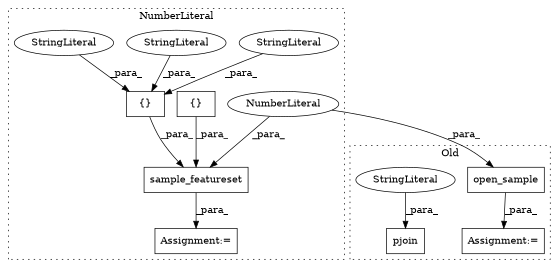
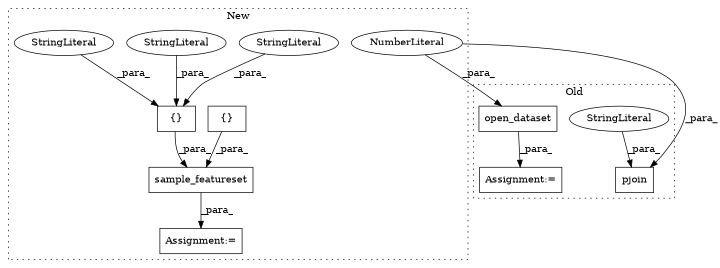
  digraph {
    node [a=45 l=1 shape=box]
    n1 [a=32 l="6,1" label=pjoin s="1974,2026"]
-   n2 [a=32 l="13,1" label=open_sample s="1961,2027"]
+   n2 [a=32 l="13,1" label=open_dataset s="1961,2027"]
    n3 [l=36 label=StringLiteral s=1990 shape=ellipse]
    n4 [a=7 label="Assignment:=" s=1953]
    n5 [a=32 l="18,1" label=sample_featureset s="2023,2130"]
    n6 [a=4 l="1,1" label="{}" s="2111,2129"]
    n7 [a=34 l=2 label=NumberLiteral s=2041 shape=ellipse]
    n8 [a=4 l="1,1" label="{}" s="2056,2097"]
    n9 [l=9 label=StringLiteral s=2069 shape=ellipse]
    n10 [l=8 label=StringLiteral s=2089 shape=ellipse]
    n11 [l=11 label=StringLiteral s=2057 shape=ellipse]
    n12 [a=7 label="Assignment:=" s=2022]
    subgraph cluster_1 {
      label=Old
      style=dotted
      n1
      n2
      n3
      n4
    }
    subgraph cluster_2 {
-     label=NumberLiteral
+     label=New
      style=dotted
      n5
      n6
      n7
      n8
      n9
      n10
      n11
      n12
    }
    n2 -> n4 [label=_para_]
    n3 -> n1 [label=_para_]
    n5 -> n12 [label=_para_]
    n6 -> n5 [label=_para_]
    n7 -> n2 [label=_para_]
-   n7 -> n5 [label=_para_]
+   n7 -> n1 [label=_para_]
    n8 -> n5 [label=_para_]
    n9 -> n8 [label=_para_]
    n10 -> n8 [label=_para_]
    n11 -> n8 [label=_para_]
  }
